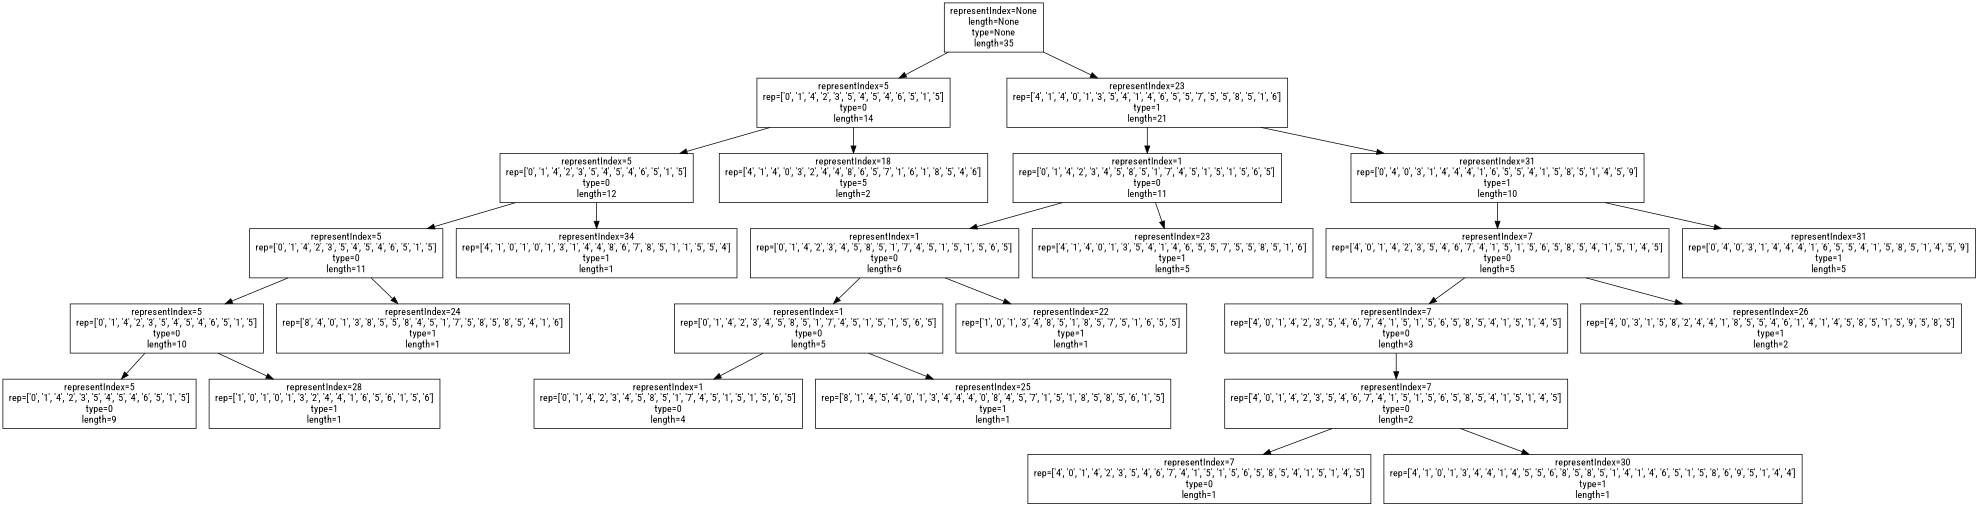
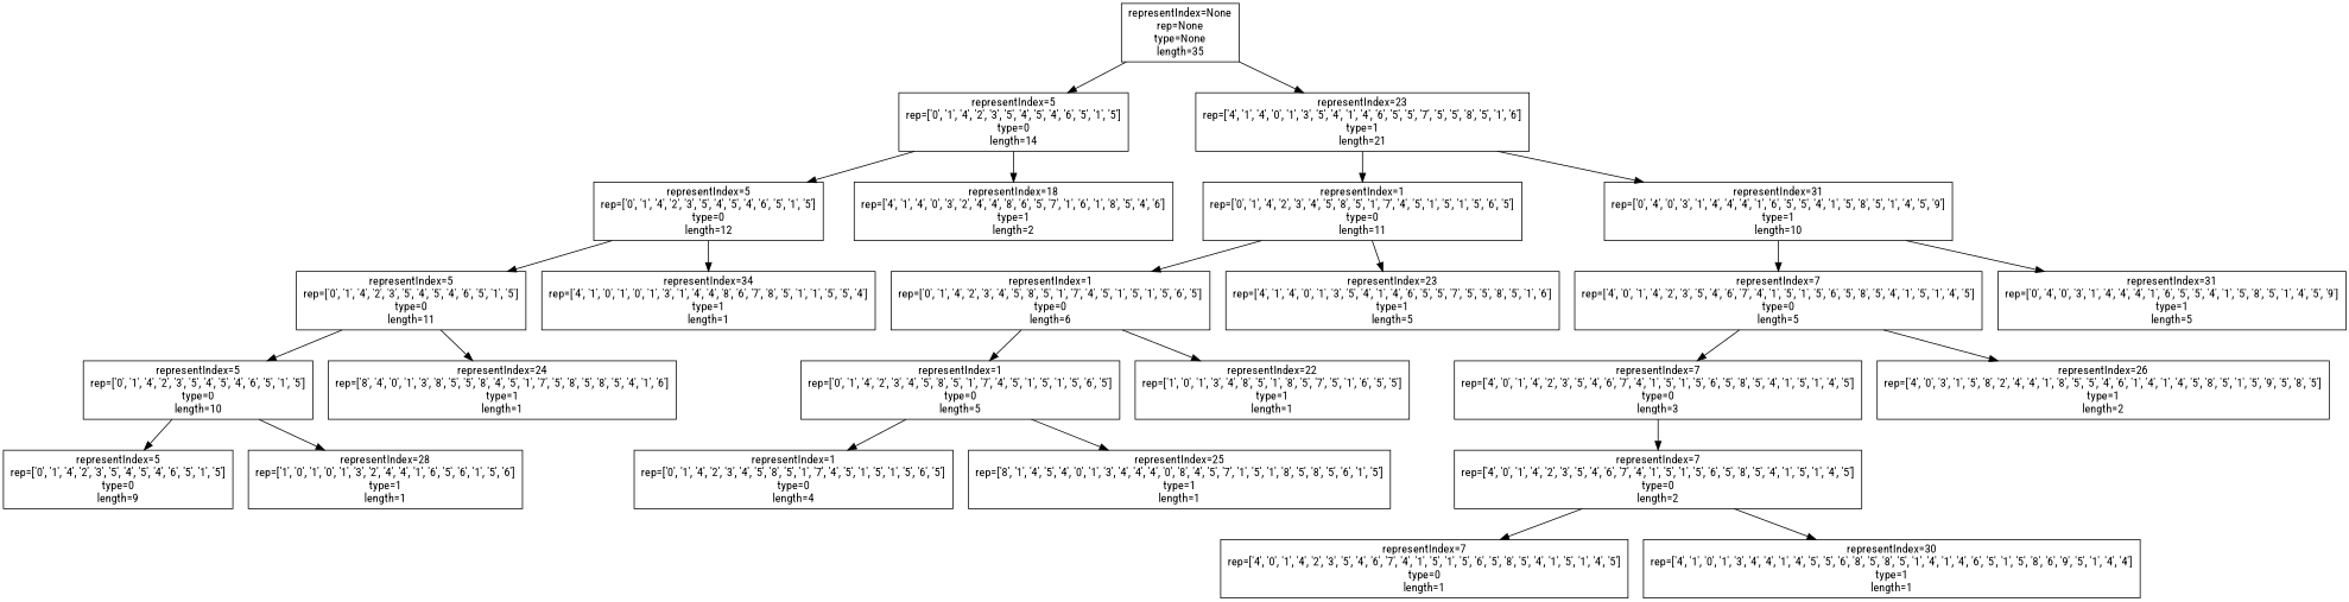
  digraph {
    fontname="Roboto Condensed"
    node [fontname="Roboto Condensed" shape=box]
    edge [fontname="Roboto Condensed"]
-   n1 [label=<representIndex=None<br/>length=None<br/>type=None<br/>length=35>]
+   n1 [label=<representIndex=None<br/>rep=None<br/>type=None<br/>length=35>]
    n2 [label=<representIndex=5<br/>rep=['0', '1', '4', '2', '3', '5', '4', '5', '4', '6', '5', '1', '5']<br/>type=0<br/>length=14>]
    n3 [label=<representIndex=23<br/>rep=['4', '1', '4', '0', '1', '3', '5', '4', '1', '4', '6', '5', '5', '7', '5', '5', '8', '5', '1', '6']<br/>type=1<br/>length=21>]
    n4 [label=<representIndex=5<br/>rep=['0', '1', '4', '2', '3', '5', '4', '5', '4', '6', '5', '1', '5']<br/>type=0<br/>length=12>]
-   n5 [label=<representIndex=18<br/>rep=['4', '1', '4', '0', '3', '2', '4', '4', '8', '6', '5', '7', '1', '6', '1', '8', '5', '4', '6']<br/>type=5<br/>length=2>]
+   n5 [label=<representIndex=18<br/>rep=['4', '1', '4', '0', '3', '2', '4', '4', '8', '6', '5', '7', '1', '6', '1', '8', '5', '4', '6']<br/>type=1<br/>length=2>]
    n6 [label=<representIndex=1<br/>rep=['0', '1', '4', '2', '3', '4', '5', '8', '5', '1', '7', '4', '5', '1', '5', '1', '5', '6', '5']<br/>type=0<br/>length=11>]
    n7 [label=<representIndex=31<br/>rep=['0', '4', '0', '3', '1', '4', '4', '4', '1', '6', '5', '5', '4', '1', '5', '8', '5', '1', '4', '5', '9']<br/>type=1<br/>length=10>]
    n8 [label=<representIndex=5<br/>rep=['0', '1', '4', '2', '3', '5', '4', '5', '4', '6', '5', '1', '5']<br/>type=0<br/>length=11>]
    n9 [label=<representIndex=34<br/>rep=['4', '1', '0', '1', '0', '1', '3', '1', '4', '4', '8', '6', '7', '8', '5', '1', '1', '5', '5', '4']<br/>type=1<br/>length=1>]
    n10 [label=<representIndex=5<br/>rep=['0', '1', '4', '2', '3', '5', '4', '5', '4', '6', '5', '1', '5']<br/>type=0<br/>length=10>]
    n11 [label=<representIndex=24<br/>rep=['8', '4', '0', '1', '3', '8', '5', '5', '8', '4', '5', '1', '7', '5', '8', '5', '8', '5', '4', '1', '6']<br/>type=1<br/>length=1>]
    n12 [label=<representIndex=5<br/>rep=['0', '1', '4', '2', '3', '5', '4', '5', '4', '6', '5', '1', '5']<br/>type=0<br/>length=9>]
    n13 [label=<representIndex=28<br/>rep=['1', '0', '1', '0', '1', '3', '2', '4', '4', '1', '6', '5', '6', '1', '5', '6']<br/>type=1<br/>length=1>]
    n14 [label=<representIndex=1<br/>rep=['0', '1', '4', '2', '3', '4', '5', '8', '5', '1', '7', '4', '5', '1', '5', '1', '5', '6', '5']<br/>type=0<br/>length=6>]
    n15 [label=<representIndex=23<br/>rep=['4', '1', '4', '0', '1', '3', '5', '4', '1', '4', '6', '5', '5', '7', '5', '5', '8', '5', '1', '6']<br/>type=1<br/>length=5>]
    n16 [label=<representIndex=7<br/>rep=['4', '0', '1', '4', '2', '3', '5', '4', '6', '7', '4', '1', '5', '1', '5', '6', '5', '8', '5', '4', '1', '5', '1', '4', '5']<br/>type=0<br/>length=5>]
    n17 [label=<representIndex=31<br/>rep=['0', '4', '0', '3', '1', '4', '4', '4', '1', '6', '5', '5', '4', '1', '5', '8', '5', '1', '4', '5', '9']<br/>type=1<br/>length=5>]
    n18 [label=<representIndex=1<br/>rep=['0', '1', '4', '2', '3', '4', '5', '8', '5', '1', '7', '4', '5', '1', '5', '1', '5', '6', '5']<br/>type=0<br/>length=5>]
    n19 [label=<representIndex=22<br/>rep=['1', '0', '1', '3', '4', '8', '5', '1', '8', '5', '7', '5', '1', '6', '5', '5']<br/>type=1<br/>length=1>]
    n20 [label=<representIndex=1<br/>rep=['0', '1', '4', '2', '3', '4', '5', '8', '5', '1', '7', '4', '5', '1', '5', '1', '5', '6', '5']<br/>type=0<br/>length=4>]
    n21 [label=<representIndex=25<br/>rep=['8', '1', '4', '5', '4', '0', '1', '3', '4', '4', '4', '0', '8', '4', '5', '7', '1', '5', '1', '8', '5', '8', '5', '6', '1', '5']<br/>type=1<br/>length=1>]
    n22 [label=<representIndex=7<br/>rep=['4', '0', '1', '4', '2', '3', '5', '4', '6', '7', '4', '1', '5', '1', '5', '6', '5', '8', '5', '4', '1', '5', '1', '4', '5']<br/>type=0<br/>length=3>]
    n23 [label=<representIndex=26<br/>rep=['4', '0', '3', '1', '5', '8', '2', '4', '4', '1', '8', '5', '5', '4', '6', '1', '4', '1', '4', '5', '8', '5', '1', '5', '9', '5', '8', '5']<br/>type=1<br/>length=2>]
    n24 [label=<representIndex=7<br/>rep=['4', '0', '1', '4', '2', '3', '5', '4', '6', '7', '4', '1', '5', '1', '5', '6', '5', '8', '5', '4', '1', '5', '1', '4', '5']<br/>type=0<br/>length=2>]
    n25 [label=<representIndex=7<br/>rep=['4', '0', '1', '4', '2', '3', '5', '4', '6', '7', '4', '1', '5', '1', '5', '6', '5', '8', '5', '4', '1', '5', '1', '4', '5']<br/>type=0<br/>length=1>]
    n26 [label=<representIndex=30<br/>rep=['4', '1', '0', '1', '3', '4', '4', '1', '4', '5', '5', '6', '8', '5', '8', '5', '1', '4', '1', '4', '6', '5', '1', '5', '8', '6', '9', '5', '1', '4', '4']<br/>type=1<br/>length=1>]
    n1 -> n2
    n1 -> n3
    n2 -> n4
    n2 -> n5
    n3 -> n6
    n3 -> n7
    n4 -> n8
    n4 -> n9
    n6 -> n14
    n6 -> n15
    n7 -> n16
    n7 -> n17
    n8 -> n10
    n8 -> n11
    n10 -> n12
    n10 -> n13
    n14 -> n18
    n14 -> n19
    n16 -> n22
    n16 -> n23
    n18 -> n20
    n18 -> n21
    n22 -> n24
    n24 -> n25
    n24 -> n26
  }
